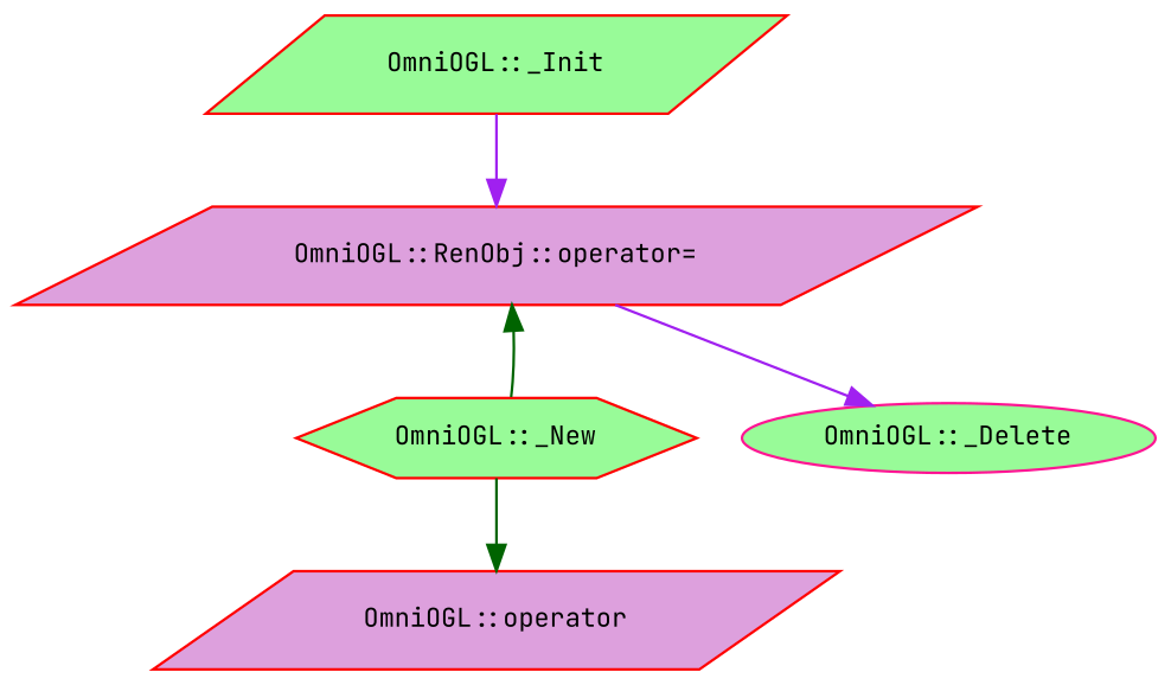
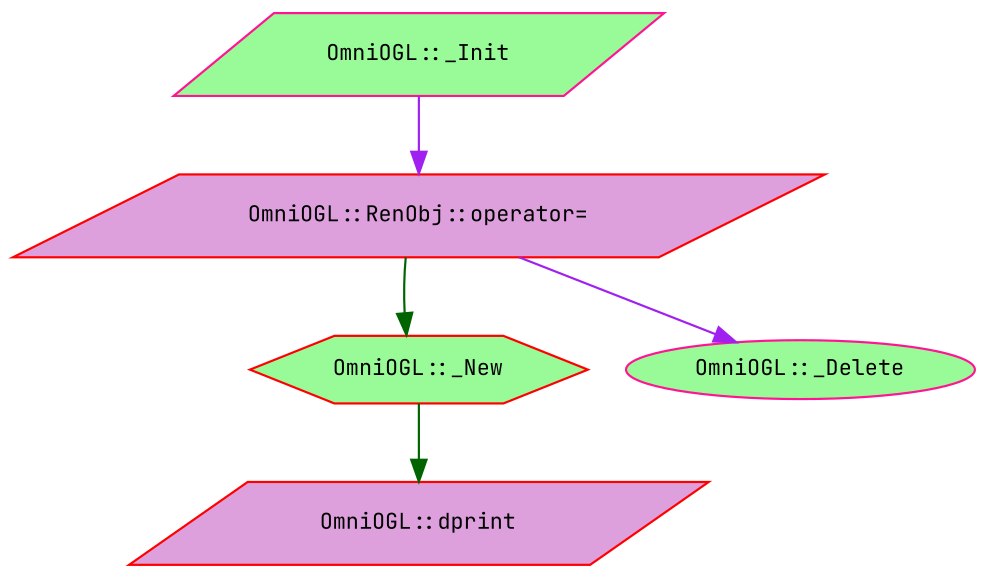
  digraph {
    fontname="JetBrains Mono"
    rankdir=TB
    node [color=red fillcolor=palegreen fontname="JetBrains Mono" fontsize=10 shape=parallelogram style=filled]
    edge [color=darkgreen fontname="JetBrains Mono" fontsize=10 labelfontname=Helvetica labelfontsize=10 style=solid]
    n1 [fillcolor=plum fontcolor=black height=0.2 label="OmniOGL::RenObj::operator=" width=0.4]
    n2 [height=0.2 label="OmniOGL::_New" shape=hexagon width=0.4]
    n3 [color=deeppink height=0.2 label="OmniOGL::_Delete" shape=ellipse width=0.4]
-   n4 [height=0.2 label="OmniOGL::_Init" width=0.4]
-   n5 [fillcolor=plum height=0.2 label="OmniOGL::operator" width=0.4]
-   n2 -> n1
+   n4 [color=deeppink height=0.2 label="OmniOGL::_Init" width=0.4]
+   n5 [fillcolor=plum height=0.2 label="OmniOGL::dprint" width=0.4]
+   n1 -> n2
    n1 -> n3 [color=purple]
    n2 -> n5
    n4 -> n1 [color=purple]
  }
